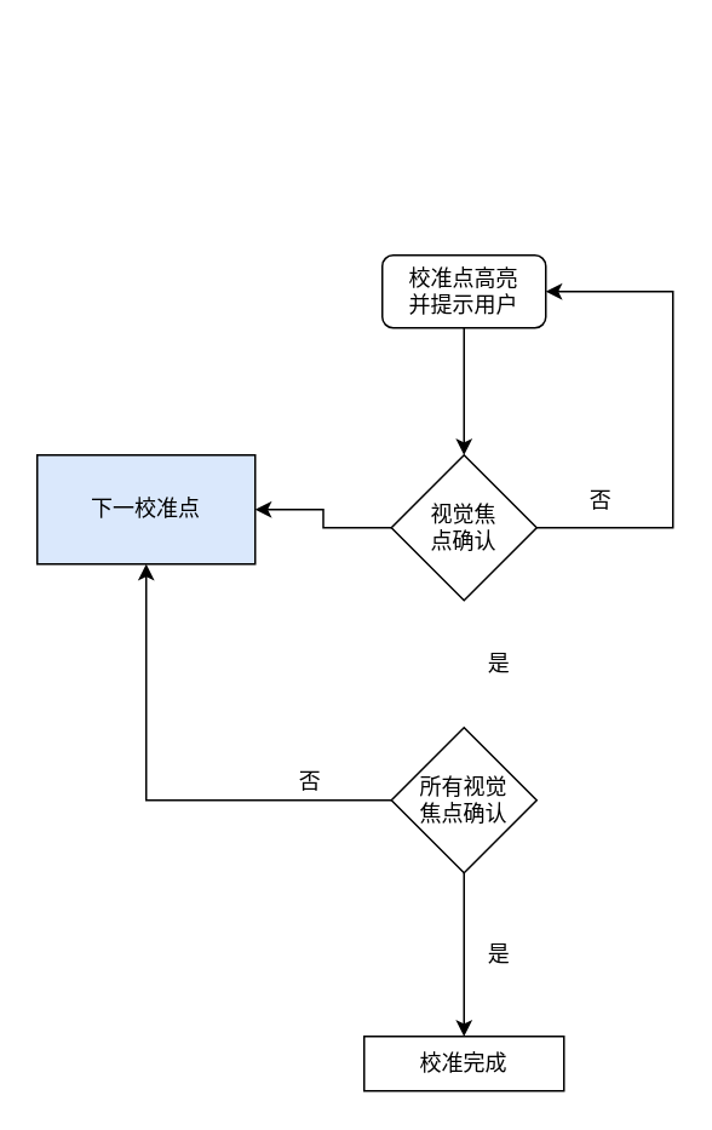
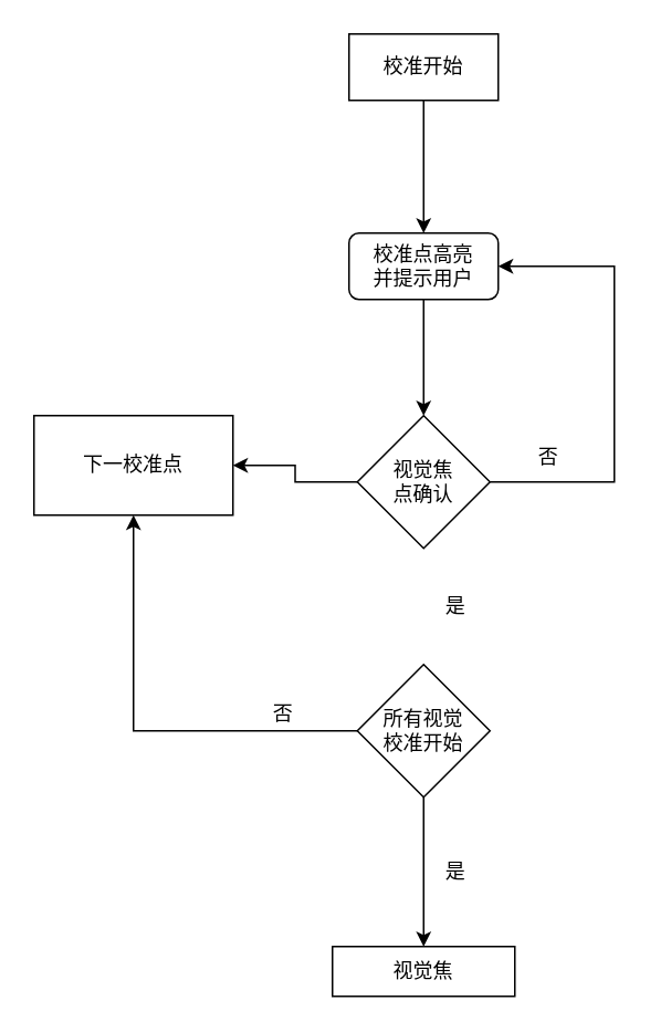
  <mxCell id="0" />
  <mxCell id="1" parent="0" />
+ <mxCell id="2" value="" style="edgeStyle=orthogonalEdgeStyle;rounded=0;orthogonalLoop=1;jettySize=auto;html=1;" edge="1" parent="1" source="3" target="5"><mxGeometry relative="1" as="geometry" /></mxCell>
+ <mxCell id="3" value="校准开始" style="rounded=0;whiteSpace=wrap;html=1;" vertex="1" parent="1"><mxGeometry x="210" y="20" width="90" height="40" as="geometry" /></mxCell>
  <mxCell id="4" value="" style="edgeStyle=orthogonalEdgeStyle;rounded=0;orthogonalLoop=1;jettySize=auto;html=1;" edge="1" parent="1" source="5" target="8"><mxGeometry relative="1" as="geometry" /></mxCell>
  <mxCell id="5" value="校准点高亮&lt;br&gt;并提示用户" style="whiteSpace=wrap;html=1;rounded=1;" vertex="1" parent="1"><mxGeometry x="210" y="140" width="90" height="40" as="geometry" /></mxCell>
  <mxCell id="6" value="" style="edgeStyle=orthogonalEdgeStyle;rounded=0;orthogonalLoop=1;jettySize=auto;html=1;" edge="1" parent="1" source="8" target="13"><mxGeometry relative="1" as="geometry" /></mxCell>
  <mxCell id="7" style="edgeStyle=orthogonalEdgeStyle;rounded=0;orthogonalLoop=1;jettySize=auto;html=1;exitX=1;exitY=0.5;exitDx=0;exitDy=0;entryX=1;entryY=0.5;entryDx=0;entryDy=0;" edge="1" parent="1" source="8" target="5"><mxGeometry relative="1" as="geometry"><Array as="points"><mxPoint x="370" y="290" /><mxPoint x="370" y="160" /></Array></mxGeometry></mxCell>
  <mxCell id="8" value="视觉焦&lt;br&gt;点确认" style="rhombus;whiteSpace=wrap;html=1;rounded=0;" vertex="1" parent="1"><mxGeometry x="215" y="250" width="80" height="80" as="geometry" /></mxCell>
  <mxCell id="9" value="" style="edgeStyle=orthogonalEdgeStyle;rounded=0;orthogonalLoop=1;jettySize=auto;html=1;" edge="1" parent="1" source="11" target="12"><mxGeometry relative="1" as="geometry" /></mxCell>
  <mxCell id="10" value="" style="edgeStyle=orthogonalEdgeStyle;rounded=0;orthogonalLoop=1;jettySize=auto;html=1;" edge="1" parent="1" source="11" target="13"><mxGeometry relative="1" as="geometry" /></mxCell>
- <mxCell id="11" value="所有视觉&lt;br&gt;焦点确认" style="rhombus;whiteSpace=wrap;html=1;rounded=0;" vertex="1" parent="1"><mxGeometry x="215" y="400" width="80" height="80" as="geometry" /></mxCell>
- <mxCell id="12" value="校准完成" style="whiteSpace=wrap;html=1;rounded=0;" vertex="1" parent="1"><mxGeometry x="200" y="570" width="110" height="30" as="geometry" /></mxCell>
- <mxCell id="13" value="下一校准点" style="whiteSpace=wrap;html=1;rounded=0;fillColor=#dae8fc;" vertex="1" parent="1"><mxGeometry x="20" y="250" width="120" height="60" as="geometry" /></mxCell>
+ <mxCell id="11" value="所有视觉&lt;br&gt;校准开始" style="rhombus;whiteSpace=wrap;html=1;rounded=0;" vertex="1" parent="1"><mxGeometry x="215" y="400" width="80" height="80" as="geometry" /></mxCell>
+ <mxCell id="12" value="视觉焦" style="whiteSpace=wrap;html=1;rounded=0;" vertex="1" parent="1"><mxGeometry x="200" y="570" width="110" height="30" as="geometry" /></mxCell>
+ <mxCell id="13" value="下一校准点" style="whiteSpace=wrap;html=1;rounded=0;" vertex="1" parent="1"><mxGeometry x="20" y="250" width="120" height="60" as="geometry" /></mxCell>
  <mxCell id="14" value="是" style="text;html=1;align=center;verticalAlign=middle;resizable=0;points=[];autosize=1;strokeColor=none;fillColor=none;" vertex="1" parent="1"><mxGeometry x="254" y="510" width="40" height="30" as="geometry" /></mxCell>
  <mxCell id="15" value="否" style="text;html=1;align=center;verticalAlign=middle;resizable=0;points=[];autosize=1;strokeColor=none;fillColor=none;" vertex="1" parent="1"><mxGeometry x="150" y="415" width="40" height="30" as="geometry" /></mxCell>
  <mxCell id="16" value="是" style="text;html=1;align=center;verticalAlign=middle;resizable=0;points=[];autosize=1;strokeColor=none;fillColor=none;" vertex="1" parent="1"><mxGeometry x="254" y="350" width="40" height="30" as="geometry" /></mxCell>
  <mxCell id="17" value="否" style="text;html=1;align=center;verticalAlign=middle;resizable=0;points=[];autosize=1;strokeColor=none;fillColor=none;" vertex="1" parent="1"><mxGeometry x="310" y="260" width="40" height="30" as="geometry" /></mxCell>
